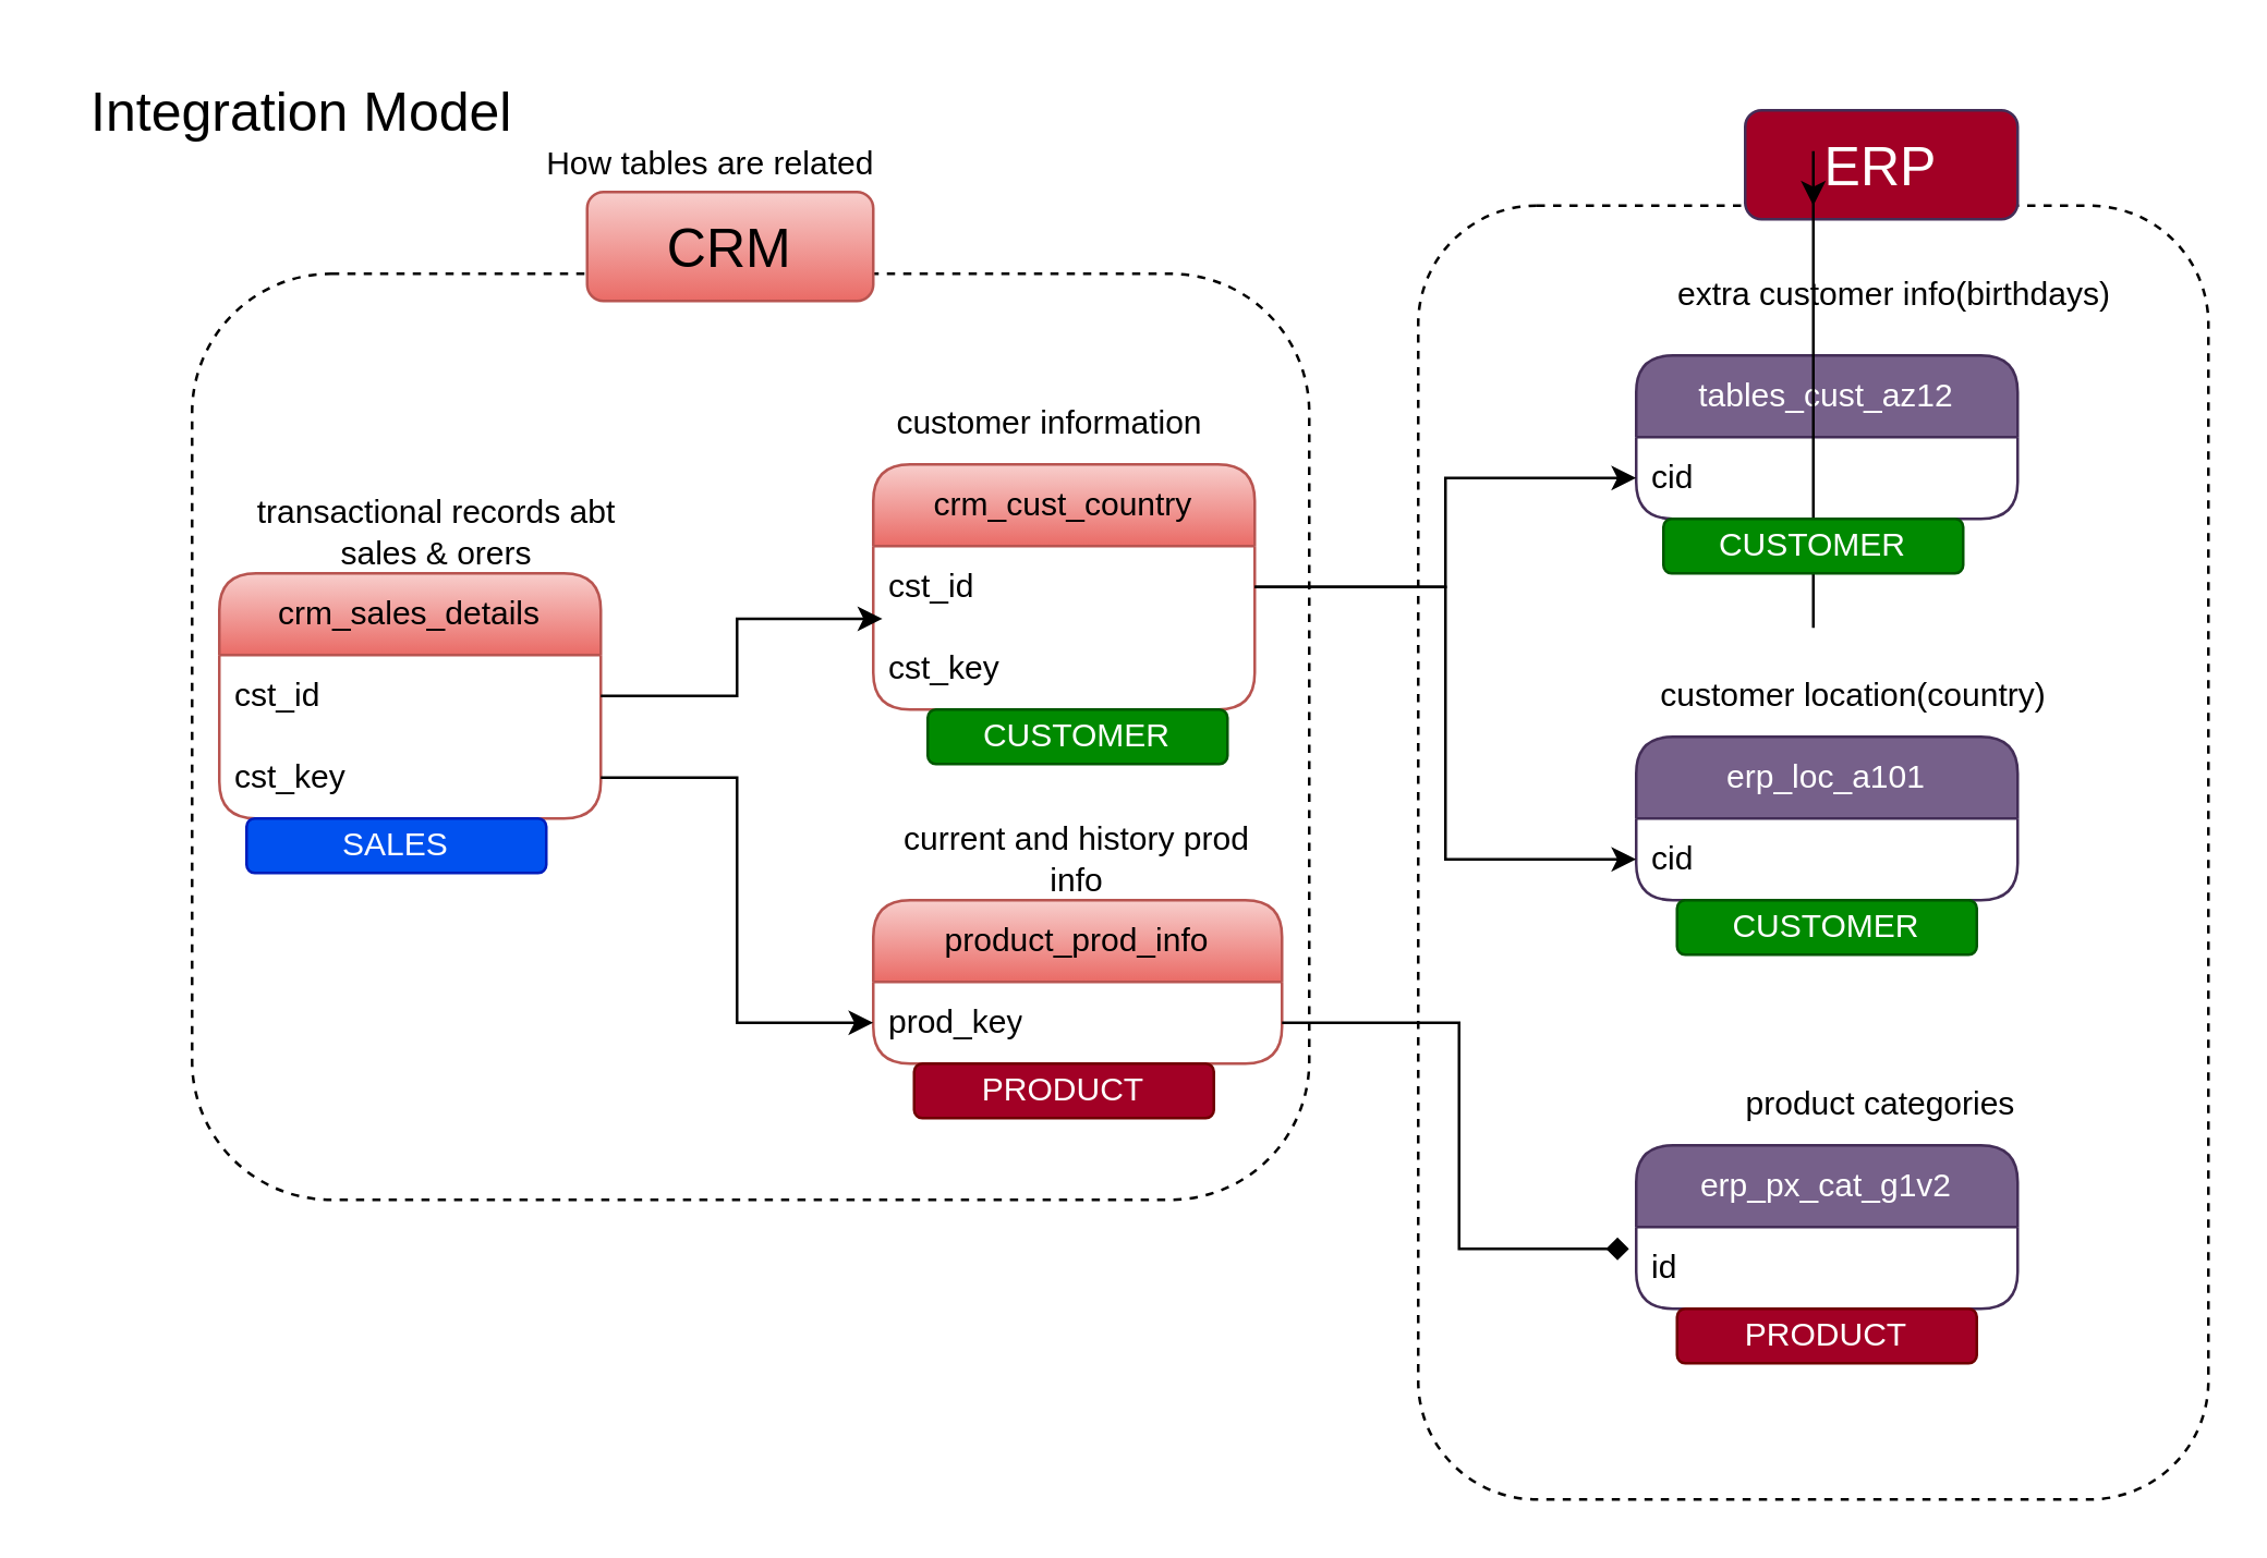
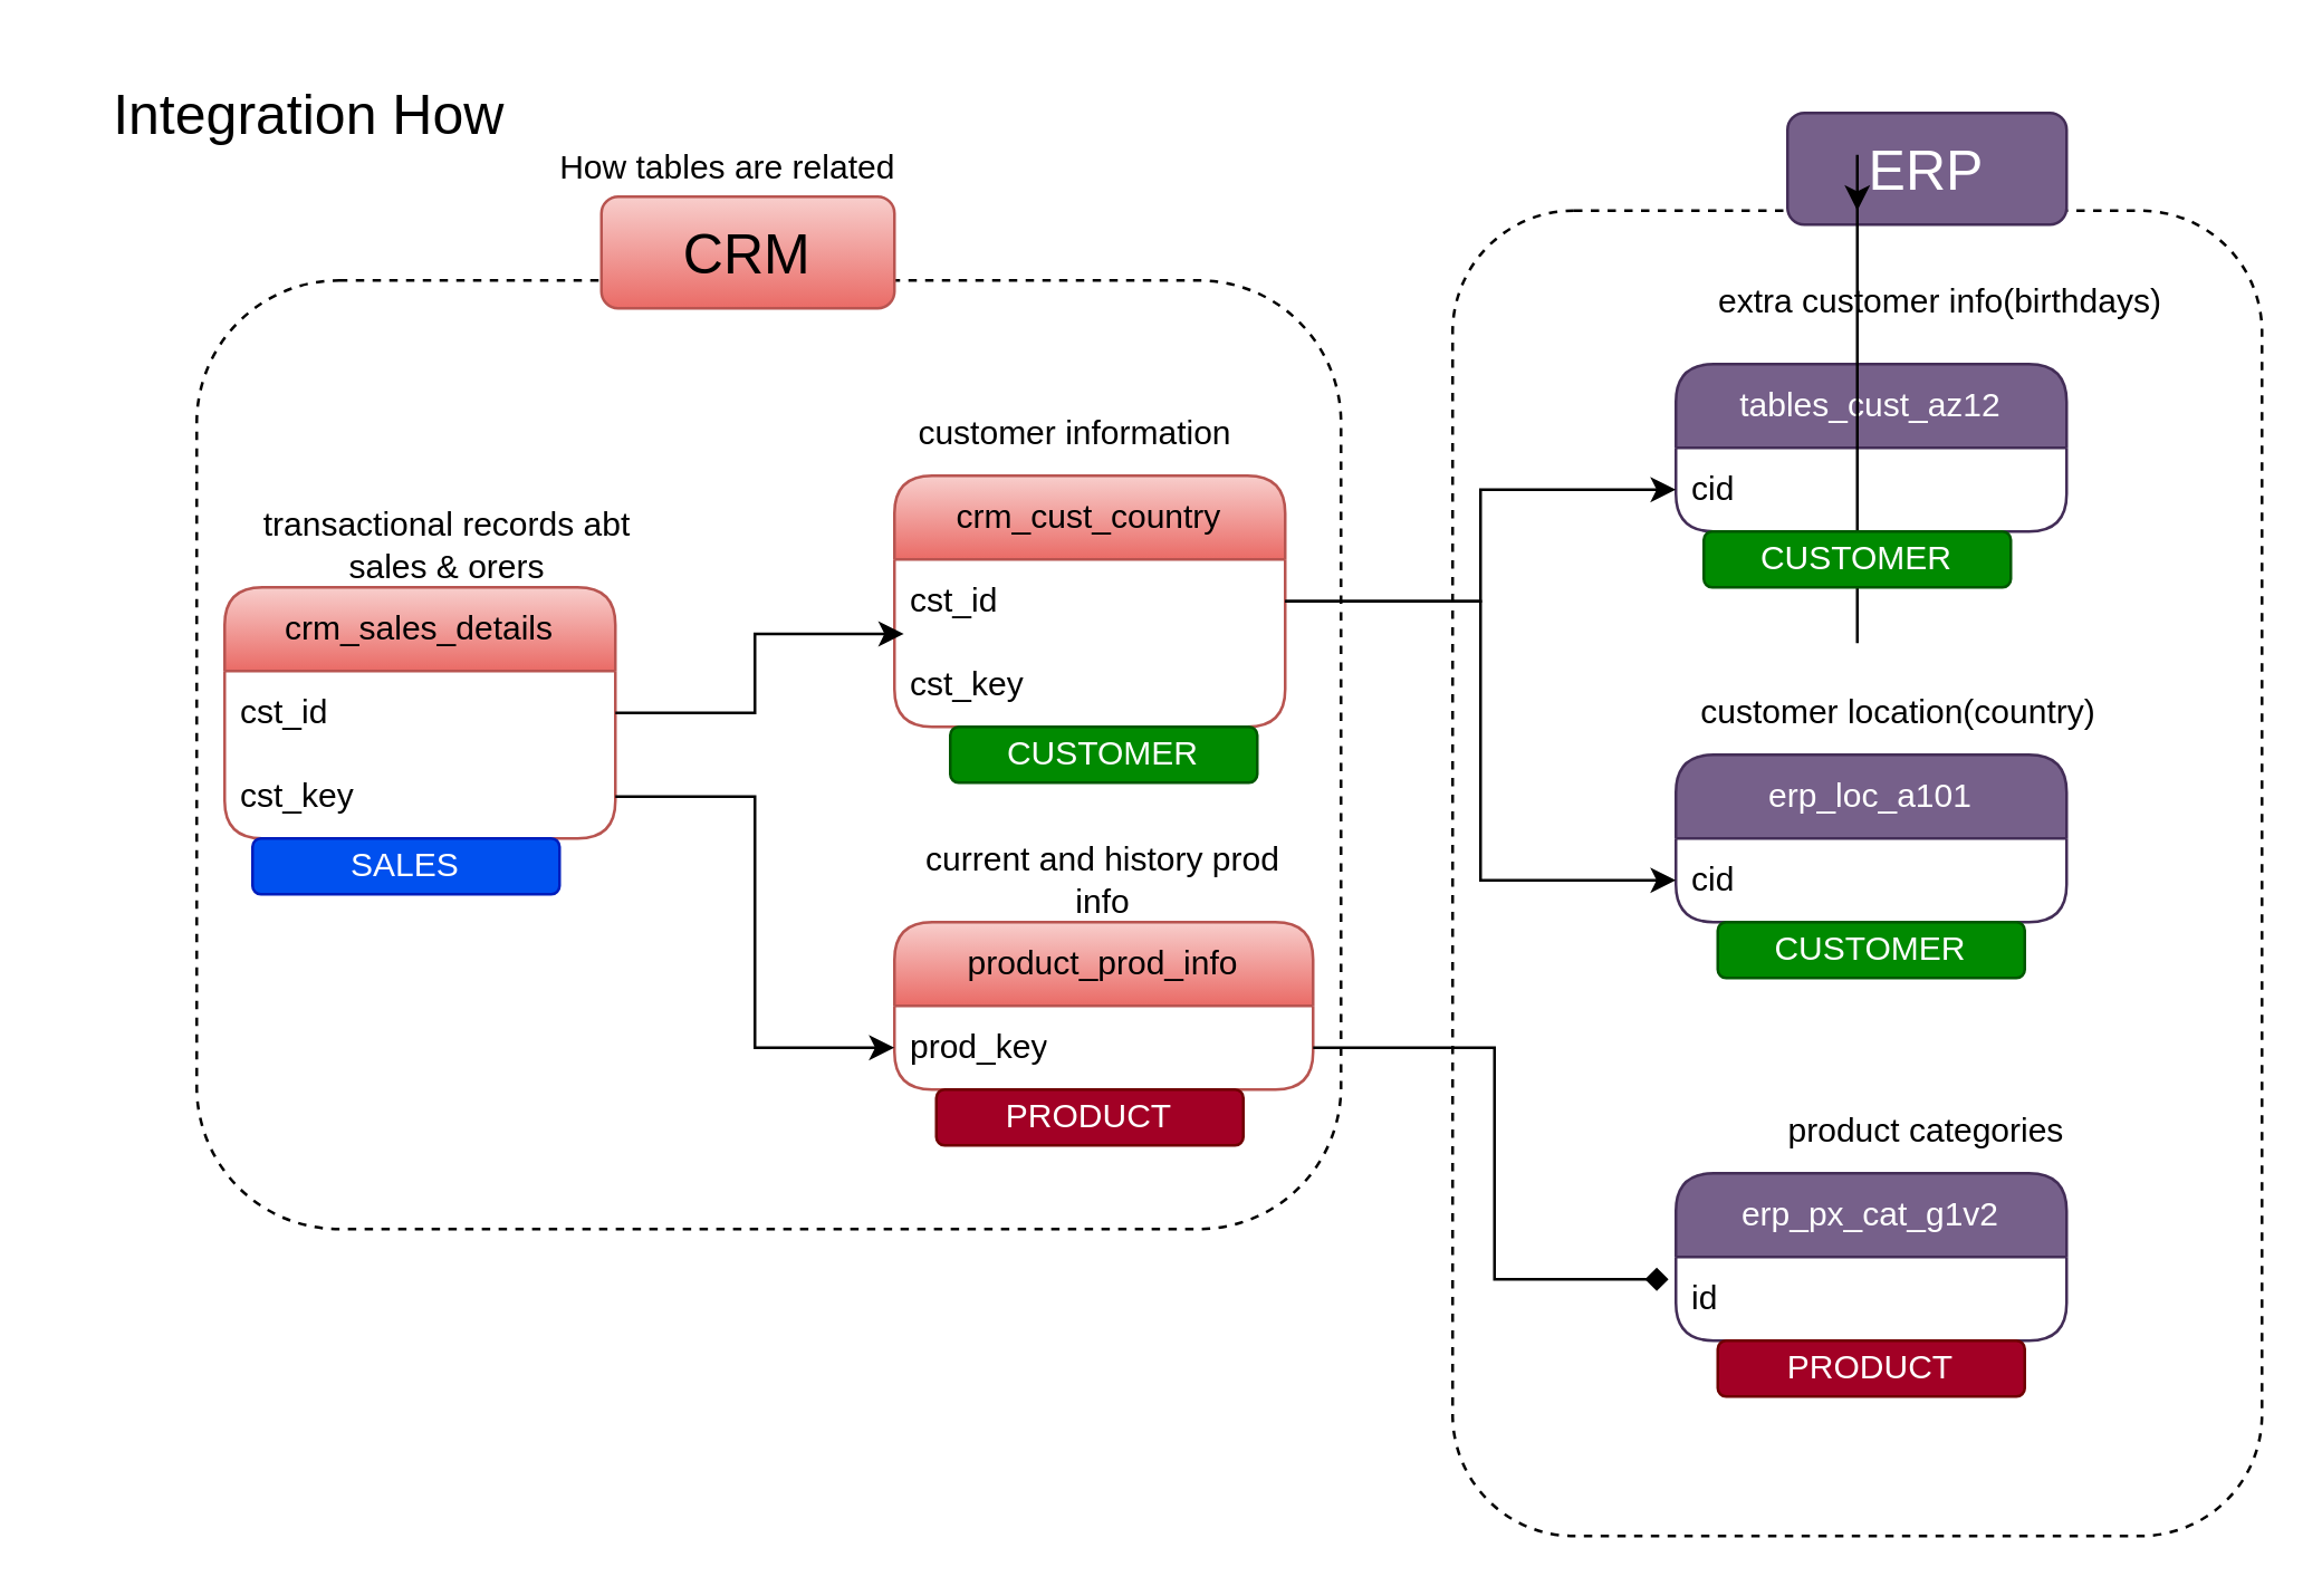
  <mxCell id="0" />
  <mxCell id="1" parent="0" />
- <mxCell id="2" value="&lt;font style=&quot;font-size: 20px;&quot;&gt;Integration Model&lt;/font&gt;" style="text;html=1;align=center;verticalAlign=middle;resizable=0;points=[];autosize=1;strokeColor=none;fillColor=none;" parent="1" vertex="1"><mxGeometry x="20" y="20" width="180" height="40" as="geometry" /></mxCell>
+ <mxCell id="2" value="&lt;font style=&quot;font-size: 20px;&quot;&gt;Integration How&lt;/font&gt;" style="text;html=1;align=center;verticalAlign=middle;resizable=0;points=[];autosize=1;strokeColor=none;fillColor=none;" parent="1" vertex="1"><mxGeometry x="20" y="20" width="180" height="40" as="geometry" /></mxCell>
  <mxCell id="3" value="How tables are related" style="text;html=1;align=center;verticalAlign=middle;resizable=0;points=[];autosize=1;strokeColor=none;fillColor=none;" parent="1" vertex="1"><mxGeometry x="190" y="45" width="140" height="30" as="geometry" /></mxCell>
  <mxCell id="4" value="crm_sales_details" style="swimlane;fontStyle=0;childLayout=stackLayout;horizontal=1;startSize=30;horizontalStack=0;resizeParent=1;resizeParentMax=0;resizeLast=0;collapsible=1;marginBottom=0;whiteSpace=wrap;html=1;rounded=1;fillColor=#f8cecc;gradientColor=#ea6b66;strokeColor=#b85450;" parent="1" vertex="1"><mxGeometry x="80" y="210" width="140" height="90" as="geometry" /></mxCell>
  <mxCell id="5" value="cst_id" style="text;strokeColor=none;fillColor=none;align=left;verticalAlign=middle;spacingLeft=4;spacingRight=4;overflow=hidden;points=[[0,0.5],[1,0.5]];portConstraint=eastwest;rotatable=0;whiteSpace=wrap;html=1;" parent="4" vertex="1"><mxGeometry y="30" width="140" height="30" as="geometry" /></mxCell>
  <mxCell id="6" value="cst_key" style="text;strokeColor=none;fillColor=none;align=left;verticalAlign=middle;spacingLeft=4;spacingRight=4;overflow=hidden;points=[[0,0.5],[1,0.5]];portConstraint=eastwest;rotatable=0;whiteSpace=wrap;html=1;" parent="4" vertex="1"><mxGeometry y="60" width="140" height="30" as="geometry" /></mxCell>
  <mxCell id="7" value="crm_cust_country" style="swimlane;fontStyle=0;childLayout=stackLayout;horizontal=1;startSize=30;horizontalStack=0;resizeParent=1;resizeParentMax=0;resizeLast=0;collapsible=1;marginBottom=0;whiteSpace=wrap;html=1;rounded=1;fillColor=#f8cecc;gradientColor=#ea6b66;strokeColor=#b85450;" parent="1" vertex="1"><mxGeometry x="320" y="170" width="140" height="90" as="geometry" /></mxCell>
  <mxCell id="8" value="cst_id" style="text;strokeColor=none;fillColor=none;align=left;verticalAlign=middle;spacingLeft=4;spacingRight=4;overflow=hidden;points=[[0,0.5],[1,0.5]];portConstraint=eastwest;rotatable=0;whiteSpace=wrap;html=1;" parent="7" vertex="1"><mxGeometry y="30" width="140" height="30" as="geometry" /></mxCell>
  <mxCell id="9" value="cst_key" style="text;strokeColor=none;fillColor=none;align=left;verticalAlign=middle;spacingLeft=4;spacingRight=4;overflow=hidden;points=[[0,0.5],[1,0.5]];portConstraint=eastwest;rotatable=0;whiteSpace=wrap;html=1;" parent="7" vertex="1"><mxGeometry y="60" width="140" height="30" as="geometry" /></mxCell>
  <mxCell id="10" value="product_prod_info" style="swimlane;fontStyle=0;childLayout=stackLayout;horizontal=1;startSize=30;horizontalStack=0;resizeParent=1;resizeParentMax=0;resizeLast=0;collapsible=1;marginBottom=0;whiteSpace=wrap;html=1;rounded=1;fillColor=#f8cecc;gradientColor=#ea6b66;strokeColor=#b85450;" parent="1" vertex="1"><mxGeometry x="320" y="330" width="150" height="60" as="geometry" /></mxCell>
  <mxCell id="11" value="prod_key" style="text;strokeColor=none;fillColor=none;align=left;verticalAlign=middle;spacingLeft=4;spacingRight=4;overflow=hidden;points=[[0,0.5],[1,0.5]];portConstraint=eastwest;rotatable=0;whiteSpace=wrap;html=1;" parent="10" vertex="1"><mxGeometry y="30" width="150" height="30" as="geometry" /></mxCell>
  <mxCell id="12" value="tables_cust_az12" style="swimlane;fontStyle=0;childLayout=stackLayout;horizontal=1;startSize=30;horizontalStack=0;resizeParent=1;resizeParentMax=0;resizeLast=0;collapsible=1;marginBottom=0;whiteSpace=wrap;html=1;rounded=1;fillColor=#76608a;strokeColor=#432D57;fontColor=#ffffff;" parent="1" vertex="1"><mxGeometry x="600" y="130" width="140" height="60" as="geometry" /></mxCell>
  <mxCell id="13" value="cid" style="text;strokeColor=none;fillColor=none;align=left;verticalAlign=middle;spacingLeft=4;spacingRight=4;overflow=hidden;points=[[0,0.5],[1,0.5]];portConstraint=eastwest;rotatable=0;whiteSpace=wrap;html=1;" parent="12" vertex="1"><mxGeometry y="30" width="140" height="30" as="geometry" /></mxCell>
  <mxCell id="14" value="erp_px_cat_g1v2" style="swimlane;fontStyle=0;childLayout=stackLayout;horizontal=1;startSize=30;horizontalStack=0;resizeParent=1;resizeParentMax=0;resizeLast=0;collapsible=1;marginBottom=0;whiteSpace=wrap;html=1;rounded=1;fillColor=#76608a;fontColor=#ffffff;strokeColor=#432D57;" parent="1" vertex="1"><mxGeometry x="600" y="420" width="140" height="60" as="geometry" /></mxCell>
  <mxCell id="15" value="id" style="text;strokeColor=none;fillColor=none;align=left;verticalAlign=middle;spacingLeft=4;spacingRight=4;overflow=hidden;points=[[0,0.5],[1,0.5]];portConstraint=eastwest;rotatable=0;whiteSpace=wrap;html=1;" parent="14" vertex="1"><mxGeometry y="30" width="140" height="30" as="geometry" /></mxCell>
  <mxCell id="16" value="erp_loc_a101" style="swimlane;fontStyle=0;childLayout=stackLayout;horizontal=1;startSize=30;horizontalStack=0;resizeParent=1;resizeParentMax=0;resizeLast=0;collapsible=1;marginBottom=0;whiteSpace=wrap;html=1;rounded=1;fillColor=#76608a;fontColor=#ffffff;strokeColor=#432D57;" parent="1" vertex="1"><mxGeometry x="600" y="270" width="140" height="60" as="geometry" /></mxCell>
  <mxCell id="17" value="cid" style="text;align=left;verticalAlign=middle;spacingLeft=4;spacingRight=4;overflow=hidden;points=[[0,0.5],[1,0.5]];portConstraint=eastwest;rotatable=0;whiteSpace=wrap;html=1;" parent="16" vertex="1"><mxGeometry y="30" width="140" height="30" as="geometry" /></mxCell>
  <mxCell id="18" value="customer information" style="text;html=1;align=center;verticalAlign=middle;whiteSpace=wrap;rounded=0;" parent="1" vertex="1"><mxGeometry x="320" y="140" width="130" height="30" as="geometry" /></mxCell>
  <mxCell id="19" value="extra customer info(birthdays)" style="text;html=1;align=center;verticalAlign=middle;whiteSpace=wrap;rounded=0;" parent="1" vertex="1"><mxGeometry x="610" y="93" width="170" height="30" as="geometry" /></mxCell>
  <mxCell id="20" value="transactional records abt sales &amp;amp; orers" style="text;html=1;align=center;verticalAlign=middle;whiteSpace=wrap;rounded=0;" parent="1" vertex="1"><mxGeometry x="90" y="180" width="140" height="30" as="geometry" /></mxCell>
  <mxCell id="21" value="current and history prod info" style="text;html=1;align=center;verticalAlign=middle;whiteSpace=wrap;rounded=0;" parent="1" vertex="1"><mxGeometry x="330" y="300" width="130" height="30" as="geometry" /></mxCell>
  <mxCell id="22" value="customer location(country)" style="text;html=1;align=center;verticalAlign=middle;whiteSpace=wrap;rounded=0;" parent="1" vertex="1"><mxGeometry x="600" y="240" width="160" height="30" as="geometry" /></mxCell>
  <mxCell id="23" value="product categories" style="text;html=1;align=center;verticalAlign=middle;whiteSpace=wrap;rounded=0;" parent="1" vertex="1"><mxGeometry x="600" y="390" width="180" height="30" as="geometry" /></mxCell>
  <mxCell id="24" style="edgeStyle=orthogonalEdgeStyle;rounded=0;orthogonalLoop=1;jettySize=auto;html=1;entryX=0;entryY=0.5;entryDx=0;entryDy=0;" parent="1" source="8" target="13" edge="1"><mxGeometry relative="1" as="geometry" /></mxCell>
  <mxCell id="25" style="edgeStyle=orthogonalEdgeStyle;rounded=0;orthogonalLoop=1;jettySize=auto;html=1;entryX=0.024;entryY=-0.111;entryDx=0;entryDy=0;entryPerimeter=0;" parent="1" source="5" target="9" edge="1"><mxGeometry relative="1" as="geometry" /></mxCell>
  <mxCell id="26" style="edgeStyle=orthogonalEdgeStyle;rounded=0;orthogonalLoop=1;jettySize=auto;html=1;entryX=0;entryY=0.5;entryDx=0;entryDy=0;" parent="1" source="6" target="11" edge="1"><mxGeometry relative="1" as="geometry" /></mxCell>
  <mxCell id="27" style="edgeStyle=orthogonalEdgeStyle;rounded=0;orthogonalLoop=1;jettySize=auto;html=1;entryX=0;entryY=0.5;entryDx=0;entryDy=0;" parent="1" source="8" target="17" edge="1"><mxGeometry relative="1" as="geometry" /></mxCell>
  <mxCell id="28" style="edgeStyle=orthogonalEdgeStyle;rounded=0;orthogonalLoop=1;jettySize=auto;html=1;entryX=-0.019;entryY=0.267;entryDx=0;entryDy=0;entryPerimeter=0;endArrow=diamond;" parent="1" source="11" target="15" edge="1"><mxGeometry relative="1" as="geometry"><mxPoint x="600" y="443" as="targetPoint" /></mxGeometry></mxCell>
  <mxCell id="29" value="" style="rounded=1;whiteSpace=wrap;html=1;fillColor=none;dashed=1;" parent="1" vertex="1"><mxGeometry x="70" y="100" width="410" height="340" as="geometry" /></mxCell>
  <mxCell id="30" value="&lt;font style=&quot;font-size: 20px;&quot;&gt;CRM&lt;/font&gt;" style="rounded=1;whiteSpace=wrap;html=1;fillColor=#f8cecc;strokeColor=#b85450;gradientColor=#ea6b66;" parent="1" vertex="1"><mxGeometry x="215" y="70" width="105" height="40" as="geometry" /></mxCell>
  <mxCell id="31" value="" style="rounded=1;whiteSpace=wrap;html=1;fillColor=none;dashed=1;" parent="1" vertex="1"><mxGeometry x="520" y="75" width="290" height="475" as="geometry" /></mxCell>
- <mxCell id="32" value="&lt;font style=&quot;font-size: 20px;&quot;&gt;ERP&lt;/font&gt;" style="rounded=1;whiteSpace=wrap;html=1;fillColor=#a20025;fontColor=#ffffff;strokeColor=#432D57;" parent="1" vertex="1"><mxGeometry x="640" y="40" width="100" height="40" as="geometry" /></mxCell>
+ <mxCell id="32" value="&lt;font style=&quot;font-size: 20px;&quot;&gt;ERP&lt;/font&gt;" style="rounded=1;whiteSpace=wrap;html=1;fillColor=#76608a;fontColor=#ffffff;strokeColor=#432D57;" parent="1" vertex="1"><mxGeometry x="640" y="40" width="100" height="40" as="geometry" /></mxCell>
  <mxCell id="33" style="edgeStyle=orthogonalEdgeStyle;rounded=0;orthogonalLoop=1;jettySize=auto;html=1;exitX=0.5;exitY=1;exitDx=0;exitDy=0;" parent="1" source="34" target="31" edge="1"><mxGeometry relative="1" as="geometry" /></mxCell>
  <mxCell id="34" value="CUSTOMER" style="text;html=1;strokeColor=#005700;fillColor=#008a00;align=center;verticalAlign=middle;whiteSpace=wrap;overflow=hidden;rounded=1;fontColor=#ffffff;" parent="1" vertex="1"><mxGeometry x="610" y="190" width="110" height="20" as="geometry" /></mxCell>
  <mxCell id="35" value="CUSTOMER" style="text;html=1;strokeColor=#005700;fillColor=#008a00;align=center;verticalAlign=middle;whiteSpace=wrap;overflow=hidden;rounded=1;fontColor=#ffffff;" parent="1" vertex="1"><mxGeometry x="615" y="330" width="110" height="20" as="geometry" /></mxCell>
  <mxCell id="36" value="CUSTOMER" style="text;html=1;strokeColor=#005700;fillColor=#008a00;align=center;verticalAlign=middle;whiteSpace=wrap;overflow=hidden;rounded=1;fontColor=#ffffff;" parent="1" vertex="1"><mxGeometry x="340" y="260" width="110" height="20" as="geometry" /></mxCell>
  <mxCell id="37" value="PRODUCT" style="text;html=1;strokeColor=#6F0000;fillColor=#a20025;align=center;verticalAlign=middle;whiteSpace=wrap;overflow=hidden;rounded=1;fontColor=#ffffff;" parent="1" vertex="1"><mxGeometry x="335" y="390" width="110" height="20" as="geometry" /></mxCell>
  <mxCell id="38" value="PRODUCT" style="text;html=1;strokeColor=#6F0000;fillColor=#a20025;align=center;verticalAlign=middle;whiteSpace=wrap;overflow=hidden;rounded=1;fontColor=#ffffff;" parent="1" vertex="1"><mxGeometry x="615" y="480" width="110" height="20" as="geometry" /></mxCell>
  <mxCell id="39" value="SALES" style="text;html=1;strokeColor=#001DBC;fillColor=#0050ef;align=center;verticalAlign=middle;whiteSpace=wrap;overflow=hidden;rounded=1;fontColor=#ffffff;" parent="1" vertex="1"><mxGeometry x="90" y="300" width="110" height="20" as="geometry" /></mxCell>
